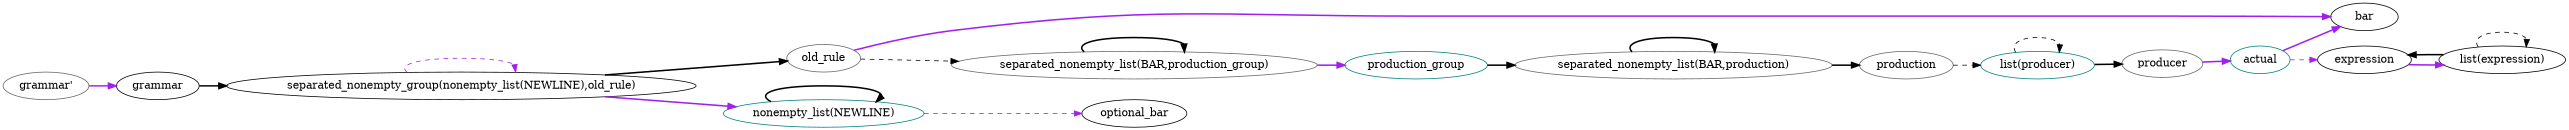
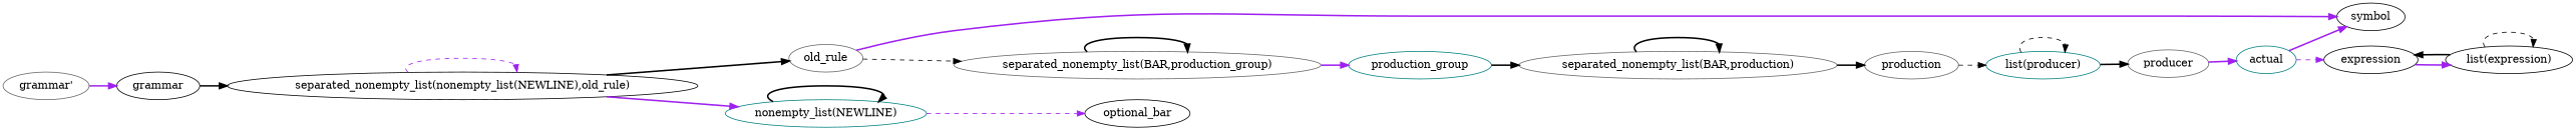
  digraph {
    rankdir=LR
    node [color=gray40]
    edge [color=black style=bold]
    n1 [label="grammar'"]
    n2 [color=black label=grammar]
-   n3 [color=black label="separated_nonempty_group(nonempty_list(NEWLINE),old_rule)"]
-   n4 [color=black label=bar]
+   n3 [color=black label="separated_nonempty_list(nonempty_list(NEWLINE),old_rule)"]
+   n4 [color=black label=symbol]
    n5 [label=old_rule]
    n6 [color=teal label="nonempty_list(NEWLINE)"]
    n7 [label="separated_nonempty_list(BAR,production_group)"]
    n8 [color=black label=optional_bar]
    n9 [color=teal label=production_group]
    n10 [label="separated_nonempty_list(BAR,production)"]
    n11 [label=production]
    n12 [color=teal label="list(producer)"]
    n13 [label=producer]
    n14 [color=teal label=actual]
    n15 [color=black label=expression]
    n16 [color=black label="list(expression)"]
    n1 -> n2 [color=purple]
    n2 -> n3
    n3 -> n3 [color=purple style=dashed]
    n3 -> n5
    n3 -> n6 [color=purple]
    n5 -> n4 [color=purple]
    n5 -> n7 [style=dashed]
    n6 -> n6
    n6 -> n8 [color=purple style=dashed]
    n7 -> n7
    n7 -> n9 [color=purple]
    n9 -> n10
    n10 -> n10
    n10 -> n11
    n11 -> n12 [style=dashed]
    n12 -> n12 [style=dashed]
    n12 -> n13
    n13 -> n14 [color=purple]
    n14 -> n4 [color=purple]
    n14 -> n15 [color=purple style=dashed]
    n15 -> n16 [color=purple]
    n16 -> n15
    n16 -> n16 [style=dashed]
  }
